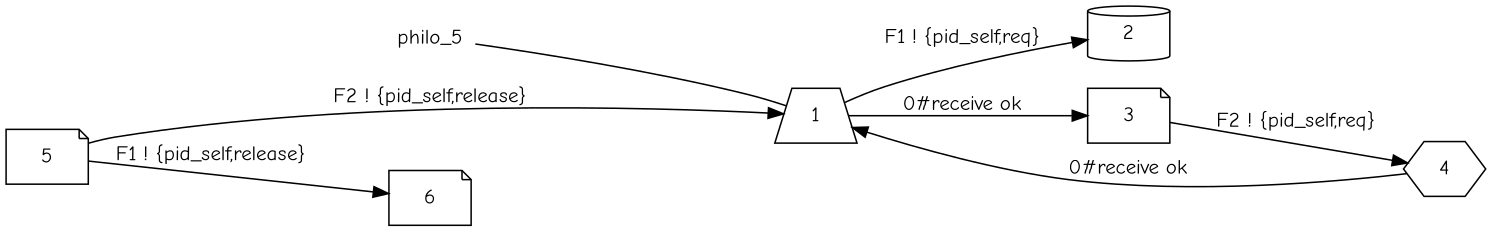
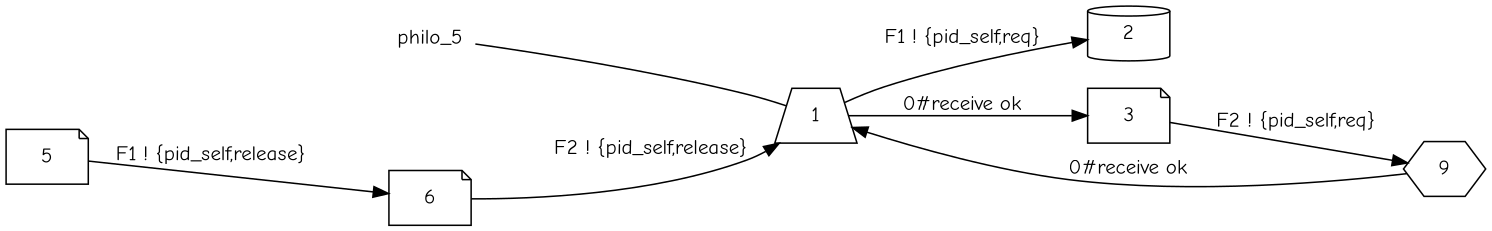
  digraph {
    fontname="Comic Neue"
    rankdir=LR
    node [fontname="Comic Neue" shape=note]
    edge [fontname="Comic Neue"]
    n1 [label=philo_5 shape=plaintext]
    n2 [label=1 shape=trapezium]
    n3 [label=2 shape=cylinder]
    n4 [label=3]
-   n5 [label=4 shape=hexagon]
+   n5 [label=9 shape=hexagon]
    n6 [label=5]
    n7 [label=6]
    n1 -> n2 [arrowhead=none]
    n2 -> n3 [label="F1 ! {pid_self,req}"]
    n2 -> n4 [label="0#receive ok"]
    n4 -> n5 [label="F2 ! {pid_self,req}"]
    n5 -> n2 [label="0#receive ok"]
    n6 -> n7 [label="F1 ! {pid_self,release}"]
-   n6 -> n2 [label="F2 ! {pid_self,release}"]
+   n7 -> n2 [label="F2 ! {pid_self,release}"]
  }
